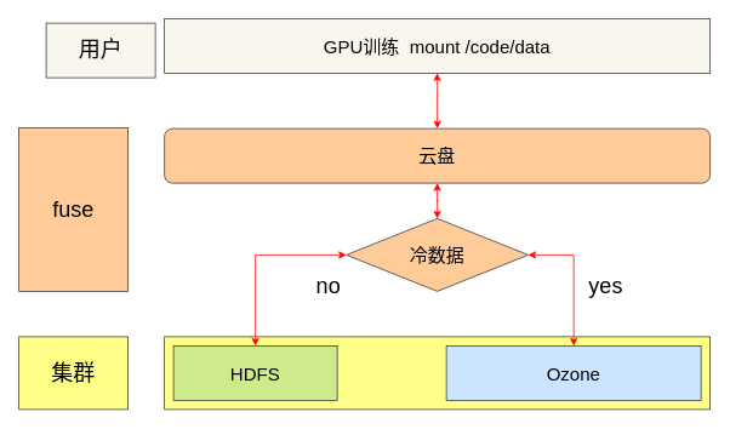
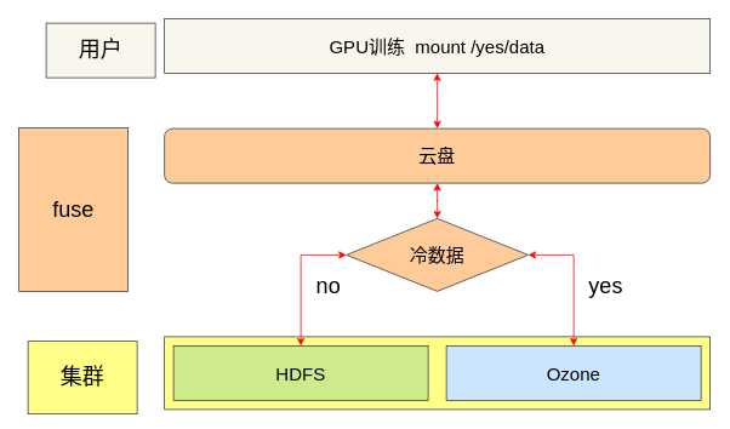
  <mxCell id="0" />
  <mxCell id="1" parent="0" />
  <mxCell id="2" value="" style="rounded=0;whiteSpace=wrap;html=1;fillColor=#ffff88;strokeColor=#36393d;fontSize=20;" vertex="1" parent="1"><mxGeometry x="180" y="370" width="600" height="80" as="geometry" /></mxCell>
- <mxCell id="3" value="HDFS" style="rounded=0;whiteSpace=wrap;html=1;fillColor=#cdeb8b;strokeColor=#36393d;fontSize=20;" vertex="1" parent="1"><mxGeometry x="190" y="380" width="180" height="60" as="geometry" /></mxCell>
+ <mxCell id="3" value="HDFS" style="rounded=0;whiteSpace=wrap;html=1;fillColor=#cdeb8b;strokeColor=#36393d;fontSize=20;" vertex="1" parent="1"><mxGeometry x="190" y="380" width="280" height="60" as="geometry" /></mxCell>
  <mxCell id="4" value="Ozone" style="rounded=0;whiteSpace=wrap;html=1;fillColor=#cce5ff;strokeColor=#36393d;fontSize=20;" vertex="1" parent="1"><mxGeometry x="490" y="380" width="280" height="60" as="geometry" /></mxCell>
  <mxCell id="5" style="edgeStyle=orthogonalEdgeStyle;rounded=0;orthogonalLoop=1;jettySize=auto;html=1;exitX=0.5;exitY=1;exitDx=0;exitDy=0;fontSize=20;startArrow=classic;startFill=1;strokeColor=#FF0000;" edge="1" parent="1" source="6" target="11"><mxGeometry relative="1" as="geometry"><mxPoint x="480.429" y="250" as="targetPoint" /></mxGeometry></mxCell>
  <mxCell id="6" value="云盘" style="rounded=1;whiteSpace=wrap;html=1;fillColor=#ffcc99;fontSize=20;strokeColor=#36393d;" vertex="1" parent="1"><mxGeometry x="180" y="141" width="600" height="60" as="geometry" /></mxCell>
  <mxCell id="7" style="edgeStyle=orthogonalEdgeStyle;rounded=0;orthogonalLoop=1;jettySize=auto;html=1;exitX=0.5;exitY=1;exitDx=0;exitDy=0;entryX=0.5;entryY=0;entryDx=0;entryDy=0;fontSize=20;startArrow=classic;startFill=1;strokeColor=#FF0000;" edge="1" parent="1" source="8" target="6"><mxGeometry relative="1" as="geometry" /></mxCell>
- <mxCell id="8" value="GPU训练&amp;nbsp; mount /code/data" style="rounded=0;whiteSpace=wrap;html=1;fillColor=#f9f7ed;fontSize=20;strokeColor=#36393d;" vertex="1" parent="1"><mxGeometry x="180" y="20" width="600" height="60" as="geometry" /></mxCell>
+ <mxCell id="8" value="GPU训练&amp;nbsp; mount /yes/data" style="rounded=0;whiteSpace=wrap;html=1;fillColor=#f9f7ed;fontSize=20;strokeColor=#36393d;" vertex="1" parent="1"><mxGeometry x="180" y="20" width="600" height="60" as="geometry" /></mxCell>
  <mxCell id="9" style="edgeStyle=orthogonalEdgeStyle;rounded=0;orthogonalLoop=1;jettySize=auto;html=1;exitX=1;exitY=0.5;exitDx=0;exitDy=0;entryX=0.5;entryY=0;entryDx=0;entryDy=0;fontSize=20;startArrow=classic;startFill=1;strokeColor=#FF0000;" edge="1" parent="1" source="11" target="4"><mxGeometry relative="1" as="geometry" /></mxCell>
  <mxCell id="10" style="edgeStyle=orthogonalEdgeStyle;rounded=0;orthogonalLoop=1;jettySize=auto;html=1;exitX=0;exitY=0.5;exitDx=0;exitDy=0;entryX=0.5;entryY=0;entryDx=0;entryDy=0;fontSize=20;startArrow=classic;startFill=1;strokeColor=#FF0000;" edge="1" parent="1" source="11" target="3"><mxGeometry relative="1" as="geometry" /></mxCell>
  <mxCell id="11" value="冷数据" style="rhombus;whiteSpace=wrap;html=1;strokeColor=#36393d;fillColor=#ffcc99;fontSize=20;" vertex="1" parent="1"><mxGeometry x="380" y="240" width="200" height="80" as="geometry" /></mxCell>
  <mxCell id="12" value="用户" style="rounded=0;whiteSpace=wrap;html=1;fillColor=#f9f7ed;fontSize=24;strokeColor=#36393d;" vertex="1" parent="1"><mxGeometry x="50" y="25" width="120" height="60" as="geometry" /></mxCell>
- <mxCell id="13" value="集群" style="rounded=0;whiteSpace=wrap;html=1;fillColor=#ffff88;fontSize=24;strokeColor=#36393d;" vertex="1" parent="1"><mxGeometry x="20" y="370" width="120" height="80" as="geometry" /></mxCell>
+ <mxCell id="13" value="集群" style="rounded=0;whiteSpace=wrap;html=1;fillColor=#ffff88;fontSize=24;strokeColor=#36393d;" vertex="1" parent="1"><mxGeometry x="30" y="375" width="120" height="80" as="geometry" /></mxCell>
  <mxCell id="14" value="fuse" style="rounded=0;whiteSpace=wrap;html=1;fillColor=#ffcc99;fontSize=24;strokeColor=#36393d;" vertex="1" parent="1"><mxGeometry x="20" y="140" width="120" height="180" as="geometry" /></mxCell>
  <mxCell id="15" value="no" style="text;html=1;align=center;verticalAlign=middle;resizable=0;points=[];autosize=1;fontSize=24;" vertex="1" parent="1"><mxGeometry x="340" y="300" width="40" height="30" as="geometry" /></mxCell>
  <mxCell id="16" value="yes" style="text;html=1;align=center;verticalAlign=middle;resizable=0;points=[];autosize=1;fontSize=24;" vertex="1" parent="1"><mxGeometry x="640" y="300" width="50" height="30" as="geometry" /></mxCell>
